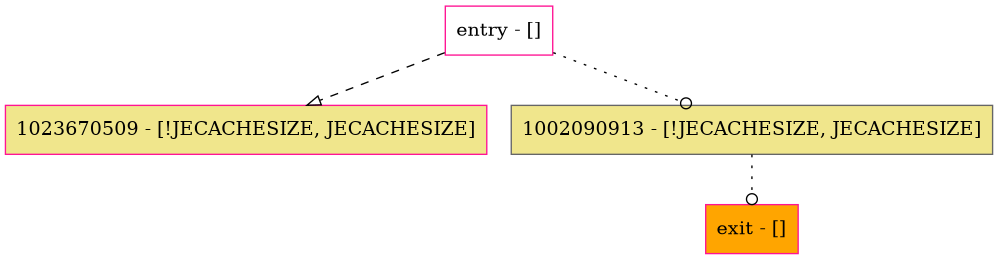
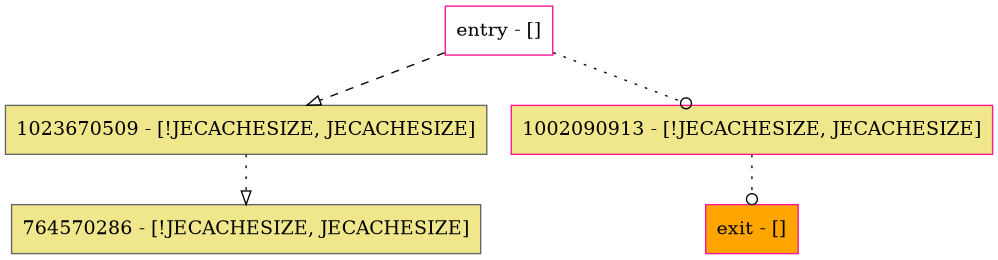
  digraph {
    node [color=gray40 fillcolor=khaki shape=record style=filled]
    edge [arrowhead=onormal style=dotted]
-   n1 [color=deeppink label="1023670509 - [!JECACHESIZE, JECACHESIZE]"]
-   n3 [label="1002090913 - [!JECACHESIZE, JECACHESIZE]"]
+   n1 [label="1023670509 - [!JECACHESIZE, JECACHESIZE]"]
+   n2 [label="764570286 - [!JECACHESIZE, JECACHESIZE]"]
+   n3 [color=deeppink label="1002090913 - [!JECACHESIZE, JECACHESIZE]"]
    n4 [color=deeppink fillcolor=orange label="exit - []"]
    n5 [color=deeppink fillcolor=white label="entry - []"]
+   n1 -> n2
    n3 -> n4 [arrowhead=odot]
    n5 -> n1 [style=dashed]
    n5 -> n3 [arrowhead=odot]
  }
